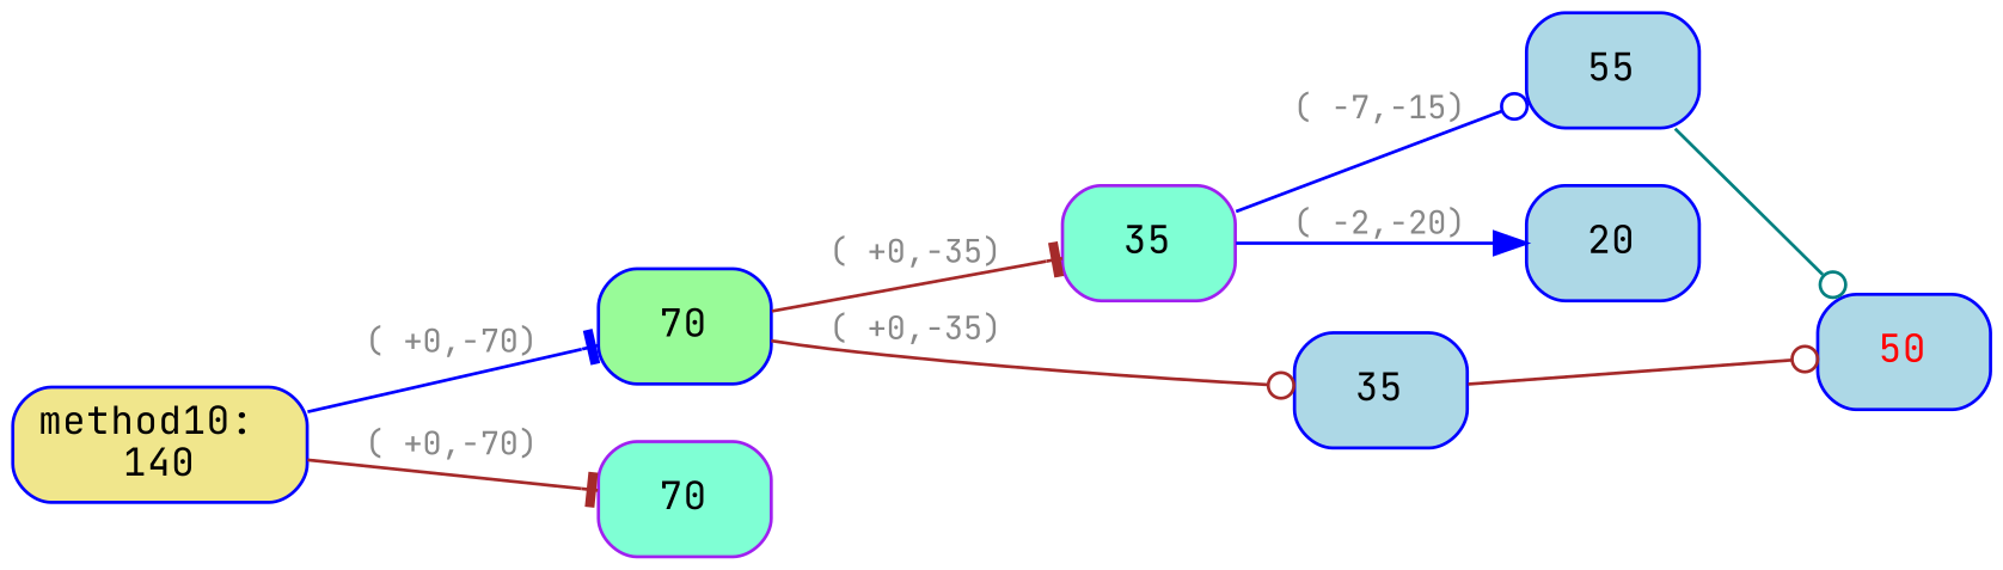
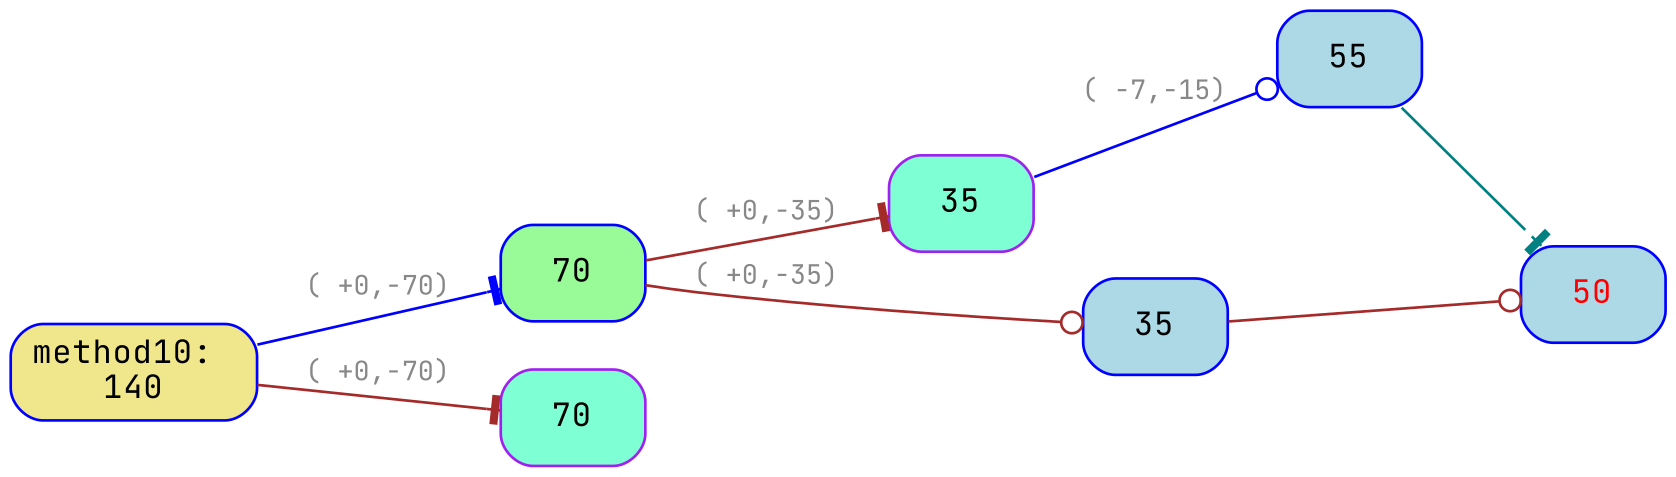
  digraph {
    fontname="JetBrains Mono"
    rankdir=LR
    node [color=blue fillcolor=lightblue fontcolor=black fontname="JetBrains Mono" fontsize=12 shape=box style="rounded,filled"]
    edge [arrowhead=odot color=brown fontcolor="#888888" fontname="JetBrains Mono" fontsize=10]
    n1 [fillcolor=khaki label="method10: \n140"]
    n2 [fillcolor=palegreen label=70]
    n3 [color=purple fillcolor=aquamarine label=70]
    n4 [color=purple fillcolor=aquamarine label=35]
    n5 [label=35]
    n6 [label=55]
-   n7 [label=20]
    n8 [fontcolor=red label=50]
    n1 -> n2 [arrowhead=tee color=blue label="( +0,-70)"]
    n1 -> n3 [arrowhead=tee label="( +0,-70)"]
    n2 -> n4 [arrowhead=tee label="( +0,-35)"]
    n2 -> n5 [label="( +0,-35)"]
    n4 -> n6 [color=blue label="( -7,-15)"]
-   n4 -> n7 [arrowhead=normal color=blue label="( -2,-20)"]
    n5 -> n8
-   n6 -> n8 [color=teal]
+   n6 -> n8 [arrowhead=tee color=teal]
  }
